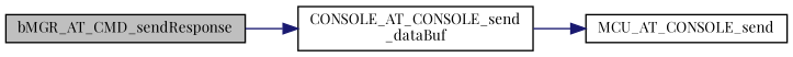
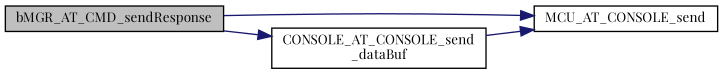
  digraph {
    fontname="Playfair Display"
    rankdir=LR
    node [color=black fillcolor=white fontname="Playfair Display" fontsize=10 shape=record style=filled]
    edge [color=midnightblue fontname="Playfair Display" fontsize=10 labelfontname=Helvetica labelfontsize=10 style=solid]
    n1 [fillcolor=grey75 fontcolor=black height=0.2 label=bMGR_AT_CMD_sendResponse width=0.4]
    n2 [height=0.2 label=MCU_AT_CONSOLE_send width=0.4]
    n3 [height=0.2 label="CONSOLE_AT_CONSOLE_send\l_dataBuf" width=0.4]
+   n1 -> n2
    n1 -> n3
    n3 -> n2
  }
